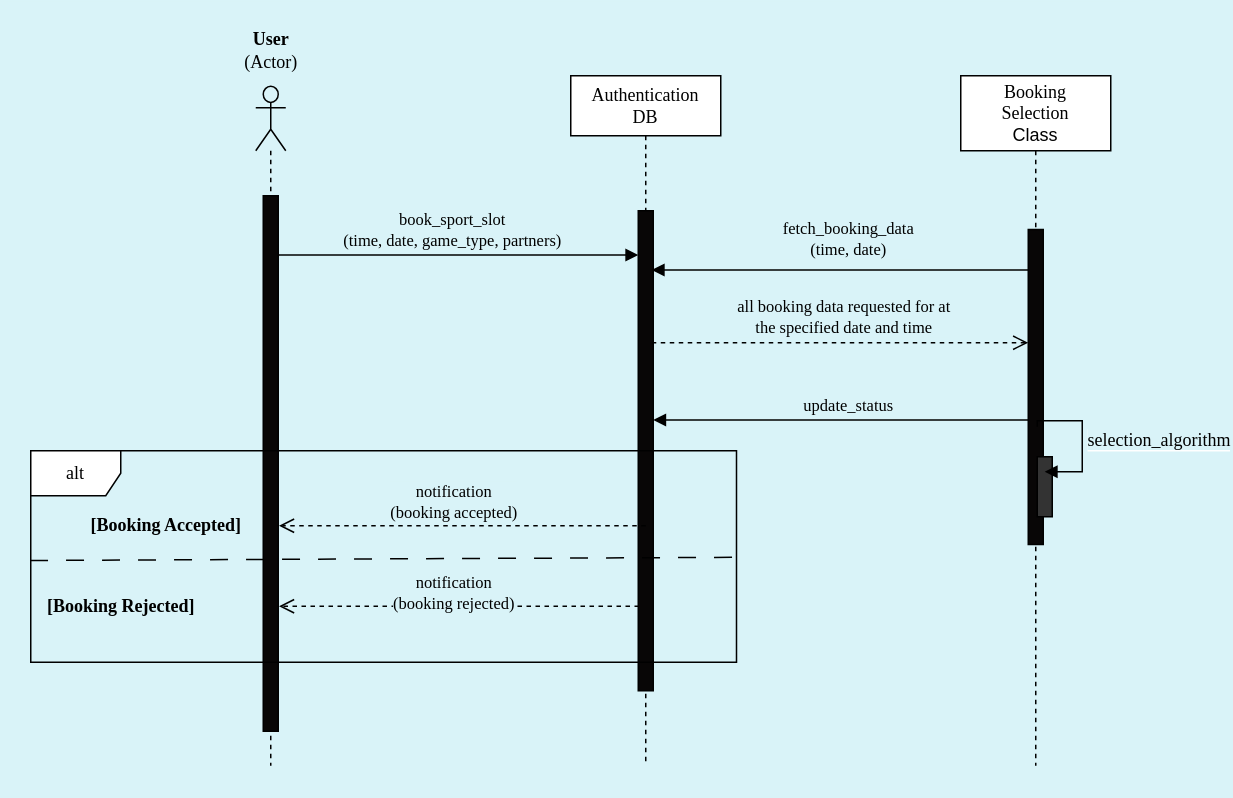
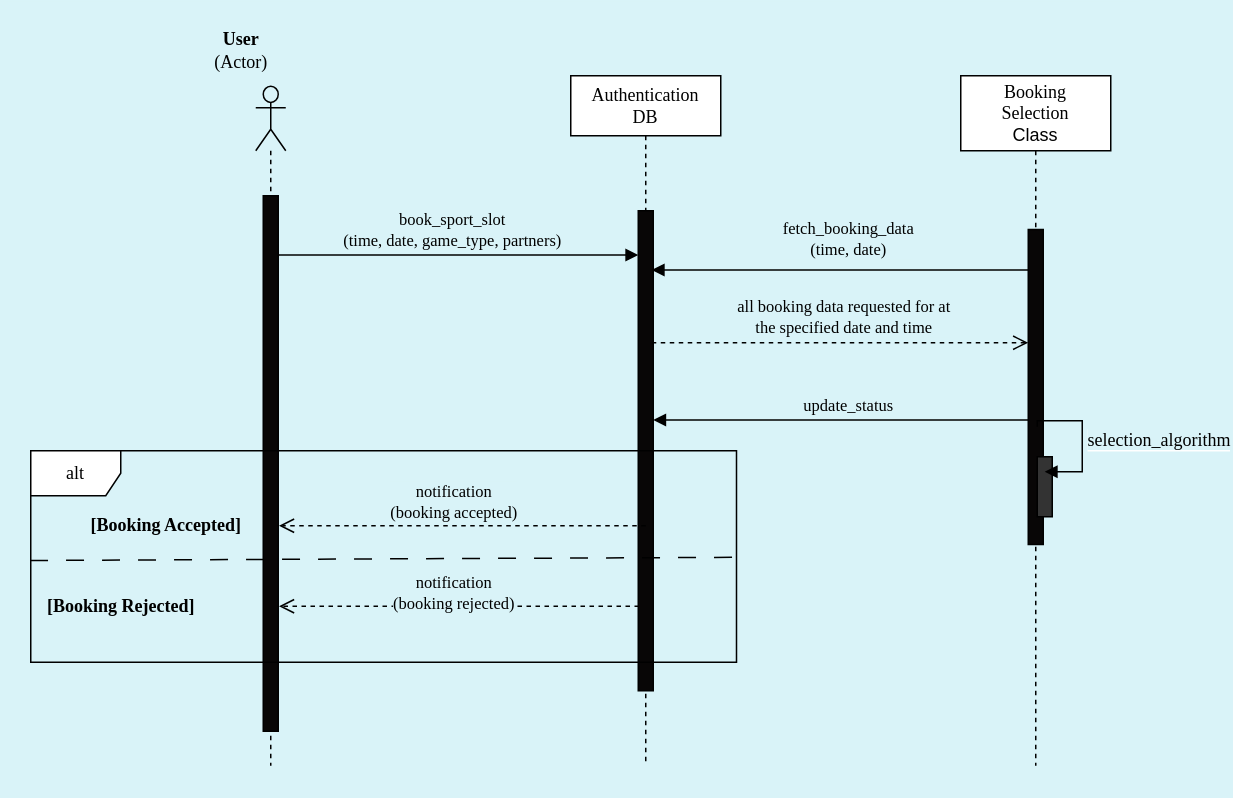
  <mxCell id="0" />
  <mxCell id="1" parent="0" />
  <mxCell id="2" value="" style="shape=umlLifeline;perimeter=lifelinePerimeter;whiteSpace=wrap;html=1;container=1;dropTarget=0;collapsible=0;recursiveResize=0;outlineConnect=0;portConstraint=eastwest;newEdgeStyle={&quot;curved&quot;:0,&quot;rounded&quot;:0};participant=umlActor;fillColor=none;size=43;" vertex="1" parent="1"><mxGeometry x="170" y="57" width="20" height="453" as="geometry" /></mxCell>
  <mxCell id="3" value="" style="html=1;points=[[0,0,0,0,5],[0,1,0,0,-5],[1,0,0,0,5],[1,1,0,0,-5]];perimeter=orthogonalPerimeter;outlineConnect=0;targetShapes=umlLifeline;portConstraint=eastwest;newEdgeStyle={&quot;curved&quot;:0,&quot;rounded&quot;:0};fillColor=#080606;strokeColor=#000000;" vertex="1" parent="2"><mxGeometry x="5" y="73" width="10" height="357" as="geometry" /></mxCell>
- <mxCell id="4" value="User&lt;br&gt;&lt;span style=&quot;font-weight: normal;&quot;&gt;(Actor)&lt;/span&gt;" style="text;align=center;fontStyle=1;verticalAlign=middle;spacingLeft=3;spacingRight=3;strokeColor=none;rotatable=0;points=[[0,0.5],[1,0.5]];portConstraint=eastwest;html=1;fontFamily=Poppins;fontSource=https%3A%2F%2Ffonts.googleapis.com%2Fcss%3Ffamily%3DPoppins;" vertex="1" parent="1"><mxGeometry x="140" y="20" width="80" height="26" as="geometry" /></mxCell>
+ <mxCell id="4" value="User&lt;br&gt;&lt;span style=&quot;font-weight: normal;&quot;&gt;(Actor)&lt;/span&gt;" style="text;align=center;fontStyle=1;verticalAlign=middle;spacingLeft=3;spacingRight=3;strokeColor=none;rotatable=0;points=[[0,0.5],[1,0.5]];portConstraint=eastwest;html=1;fontFamily=Poppins;fontSource=https%3A%2F%2Ffonts.googleapis.com%2Fcss%3Ffamily%3DPoppins;" vertex="1" parent="1"><mxGeometry x="120" y="20" width="80" height="26" as="geometry" /></mxCell>
  <mxCell id="5" value="" style="html=1;verticalAlign=bottom;endArrow=block;curved=0;rounded=0;" edge="1" parent="1"><mxGeometry x="-0.001" relative="1" as="geometry"><mxPoint x="185" y="169.5" as="sourcePoint" /><mxPoint x="425" y="169.5" as="targetPoint" /><mxPoint as="offset" /></mxGeometry></mxCell>
  <mxCell id="6" value="book_sport_slot&lt;br&gt;(time, date, game_type, partners)" style="edgeLabel;html=1;align=center;verticalAlign=middle;resizable=0;points=[];fontFamily=Poppins;fontSource=https%3A%2F%2Ffonts.googleapis.com%2Fcss%3Ffamily%3DPoppins;labelBackgroundColor=#D9F3F8;" vertex="1" connectable="0" parent="5"><mxGeometry x="-0.037" y="-2" relative="1" as="geometry"><mxPoint x="-1" y="-19" as="offset" /></mxGeometry></mxCell>
  <mxCell id="7" value="&lt;font data-font-src=&quot;https://fonts.googleapis.com/css?family=Poppins&quot; face=&quot;Poppins&quot;&gt;Authentication &lt;br&gt;DB&lt;/font&gt;" style="shape=umlLifeline;perimeter=lifelinePerimeter;whiteSpace=wrap;html=1;container=1;dropTarget=0;collapsible=0;recursiveResize=0;outlineConnect=0;portConstraint=eastwest;newEdgeStyle={&quot;curved&quot;:0,&quot;rounded&quot;:0};" vertex="1" parent="1"><mxGeometry x="380" y="50" width="100" height="460" as="geometry" /></mxCell>
  <mxCell id="8" value="" style="html=1;points=[[0,0,0,0,5],[0,1,0,0,-5],[1,0,0,0,5],[1,1,0,0,-5]];perimeter=orthogonalPerimeter;outlineConnect=0;targetShapes=umlLifeline;portConstraint=eastwest;newEdgeStyle={&quot;curved&quot;:0,&quot;rounded&quot;:0};fillColor=#080606;strokeColor=#000000;" vertex="1" parent="7"><mxGeometry x="45" y="90" width="10" height="320" as="geometry" /></mxCell>
  <mxCell id="9" value="" style="html=1;verticalAlign=bottom;endArrow=block;curved=0;rounded=0;" edge="1" parent="1"><mxGeometry x="-0.001" relative="1" as="geometry"><mxPoint x="688.5" y="179.5" as="sourcePoint" /><mxPoint x="434" y="179.5" as="targetPoint" /><mxPoint as="offset" /></mxGeometry></mxCell>
  <mxCell id="10" value="fetch_booking_data&lt;br&gt;(time, date)" style="edgeLabel;html=1;align=center;verticalAlign=middle;resizable=0;points=[];fontFamily=Poppins;fontSource=https%3A%2F%2Ffonts.googleapis.com%2Fcss%3Ffamily%3DPoppins;labelBackgroundColor=#D9F3F8;" vertex="1" connectable="0" parent="9"><mxGeometry x="-0.037" y="-2" relative="1" as="geometry"><mxPoint x="-1" y="-19" as="offset" /></mxGeometry></mxCell>
  <mxCell id="11" value="&lt;font face=&quot;Poppins&quot;&gt;Booking &lt;br&gt;Selection&lt;br&gt;&lt;/font&gt;Class" style="shape=umlLifeline;perimeter=lifelinePerimeter;whiteSpace=wrap;html=1;container=1;dropTarget=0;collapsible=0;recursiveResize=0;outlineConnect=0;portConstraint=eastwest;newEdgeStyle={&quot;curved&quot;:0,&quot;rounded&quot;:0};size=50;" vertex="1" parent="1"><mxGeometry x="640" y="50" width="100" height="460" as="geometry" /></mxCell>
  <mxCell id="12" value="" style="html=1;points=[[0,0,0,0,5],[0,1,0,0,-5],[1,0,0,0,5],[1,1,0,0,-5]];perimeter=orthogonalPerimeter;outlineConnect=0;targetShapes=umlLifeline;portConstraint=eastwest;newEdgeStyle={&quot;curved&quot;:0,&quot;rounded&quot;:0};fillColor=#080606;strokeColor=#000000;" vertex="1" parent="11"><mxGeometry x="45" y="102.5" width="10" height="210" as="geometry" /></mxCell>
  <mxCell id="13" value="" style="html=1;points=[[0,0,0,0,5],[0,1,0,0,-5],[1,0,0,0,5],[1,1,0,0,-5]];perimeter=orthogonalPerimeter;outlineConnect=0;targetShapes=umlLifeline;portConstraint=eastwest;newEdgeStyle={&quot;curved&quot;:0,&quot;rounded&quot;:0};fillColor=#333333;" vertex="1" parent="11"><mxGeometry x="51" y="254" width="10" height="40" as="geometry" /></mxCell>
  <mxCell id="14" value="&lt;font style=&quot;font-size: 12px; background-color: rgb(217, 243, 248);&quot; face=&quot;Poppins&quot;&gt;selection_algorithm&lt;/font&gt;" style="html=1;align=left;spacingLeft=2;endArrow=block;rounded=0;edgeStyle=orthogonalEdgeStyle;curved=0;rounded=0;" edge="1" parent="11"><mxGeometry relative="1" as="geometry"><mxPoint x="51" y="234" as="sourcePoint" /><Array as="points"><mxPoint x="51" y="230" /><mxPoint x="81" y="230" /><mxPoint x="81" y="264" /></Array><mxPoint x="56" y="264" as="targetPoint" /></mxGeometry></mxCell>
  <mxCell id="15" value="" style="html=1;verticalAlign=bottom;endArrow=open;dashed=1;endSize=8;curved=0;rounded=0;" edge="1" parent="1" target="12"><mxGeometry relative="1" as="geometry"><mxPoint x="434" y="228" as="sourcePoint" /><mxPoint x="689" y="228" as="targetPoint" /></mxGeometry></mxCell>
  <mxCell id="16" value="all booking data requested for at &lt;br&gt;the specified date and time" style="edgeLabel;html=1;align=center;verticalAlign=middle;resizable=0;points=[];fontFamily=Poppins;fontSource=https%3A%2F%2Ffonts.googleapis.com%2Fcss%3Ffamily%3DPoppins;labelBackgroundColor=#D9F3F8;" vertex="1" connectable="0" parent="15"><mxGeometry x="0.034" y="-1" relative="1" as="geometry"><mxPoint x="-3" y="-19" as="offset" /></mxGeometry></mxCell>
  <mxCell id="17" value="" style="html=1;verticalAlign=bottom;endArrow=block;curved=0;rounded=0;" edge="1" parent="1"><mxGeometry x="-0.001" relative="1" as="geometry"><mxPoint x="685" y="279.5" as="sourcePoint" /><mxPoint x="435" y="279.5" as="targetPoint" /><mxPoint as="offset" /></mxGeometry></mxCell>
  <mxCell id="18" value="update_status" style="edgeLabel;html=1;align=center;verticalAlign=middle;resizable=0;points=[];fontFamily=Poppins;fontSource=https%3A%2F%2Ffonts.googleapis.com%2Fcss%3Ffamily%3DPoppins;labelBackgroundColor=#D9F3F8;" vertex="1" connectable="0" parent="17"><mxGeometry x="-0.037" y="-2" relative="1" as="geometry"><mxPoint x="-1" y="-8" as="offset" /></mxGeometry></mxCell>
  <mxCell id="19" value="&lt;font data-font-src=&quot;https://fonts.googleapis.com/css?family=Poppins&quot; face=&quot;Poppins&quot;&gt;alt&lt;/font&gt;" style="shape=umlFrame;whiteSpace=wrap;html=1;pointerEvents=0;" vertex="1" parent="1"><mxGeometry y="300" width="470.5" height="141" as="geometry" x="20" /></mxCell>
  <mxCell id="20" value="" style="endArrow=none;dashed=1;html=1;rounded=0;entryX=1;entryY=0.406;entryDx=0;entryDy=0;entryPerimeter=0;exitX=-0.001;exitY=0.519;exitDx=0;exitDy=0;exitPerimeter=0;dashPattern=12 12;" edge="1" parent="1" source="19"><mxGeometry width="50" height="50" relative="1" as="geometry"><mxPoint x="30.5" y="372.91" as="sourcePoint" /><mxPoint x="490.5" y="371.02" as="targetPoint" /></mxGeometry></mxCell>
  <mxCell id="21" value="" style="html=1;verticalAlign=bottom;endArrow=open;dashed=1;endSize=8;curved=0;rounded=0;" edge="1" parent="1"><mxGeometry relative="1" as="geometry"><mxPoint x="430" y="350" as="sourcePoint" /><mxPoint x="185.5" y="350" as="targetPoint" /></mxGeometry></mxCell>
  <mxCell id="22" value="notification&lt;br&gt;(booking accepted)" style="edgeLabel;html=1;align=center;verticalAlign=middle;resizable=0;points=[];fontFamily=Poppins;fontSource=https%3A%2F%2Ffonts.googleapis.com%2Fcss%3Ffamily%3DPoppins;labelBackgroundColor=#D9F3F8;" vertex="1" connectable="0" parent="21"><mxGeometry x="0.034" y="-1" relative="1" as="geometry"><mxPoint x="-3" y="-16" as="offset" /></mxGeometry></mxCell>
  <mxCell id="23" value="" style="html=1;verticalAlign=bottom;endArrow=open;dashed=1;endSize=8;curved=0;rounded=0;" edge="1" parent="1"><mxGeometry relative="1" as="geometry"><mxPoint x="425.5" y="403.66" as="sourcePoint" /><mxPoint x="185.5" y="403.66" as="targetPoint" /></mxGeometry></mxCell>
  <mxCell id="24" value="notification&lt;br&gt;(booking rejected)" style="edgeLabel;html=1;align=center;verticalAlign=middle;resizable=0;points=[];fontFamily=Poppins;fontSource=https%3A%2F%2Ffonts.googleapis.com%2Fcss%3Ffamily%3DPoppins;labelBackgroundColor=#D9F3F8;" vertex="1" connectable="0" parent="23"><mxGeometry x="0.034" y="-1" relative="1" as="geometry"><mxPoint y="-8" as="offset" /></mxGeometry></mxCell>
  <mxCell id="25" value="[Booking Accepted]" style="text;align=center;fontStyle=1;verticalAlign=middle;spacingLeft=3;spacingRight=3;strokeColor=none;rotatable=0;points=[[0,0.5],[1,0.5]];portConstraint=eastwest;html=1;fontFamily=Poppins;fontSource=https%3A%2F%2Ffonts.googleapis.com%2Fcss%3Ffamily%3DPoppins;" vertex="1" parent="1"><mxGeometry x="70" y="337" width="80" height="26" as="geometry" /></mxCell>
  <mxCell id="26" value="[Booking Rejected]" style="text;align=center;fontStyle=1;verticalAlign=middle;spacingLeft=3;spacingRight=3;strokeColor=none;rotatable=0;points=[[0,0.5],[1,0.5]];portConstraint=eastwest;html=1;fontFamily=Poppins;fontSource=https%3A%2F%2Ffonts.googleapis.com%2Fcss%3Ffamily%3DPoppins;" vertex="1" parent="1"><mxGeometry x="40" y="391" width="80" height="26" as="geometry" /></mxCell>
